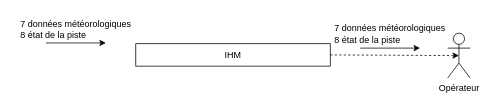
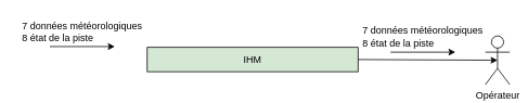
  <mxCell id="0" />
  <mxCell id="1" parent="0" />
  <mxCell id="2" value="&lt;div style=&quot;text-align: left;&quot;&gt;&lt;span style=&quot;background-color: transparent; color: light-dark(rgb(0, 0, 0), rgb(255, 255, 255));&quot;&gt;7 données météorologiques&lt;/span&gt;&lt;/div&gt;&lt;div style=&quot;text-align: left;&quot;&gt;8 état de la piste&lt;/div&gt;" style="text;html=1;align=center;verticalAlign=middle;whiteSpace=wrap;rounded=0;rotation=0;" parent="1" vertex="1"><mxGeometry x="440" y="27" width="160" height="36.82" as="geometry" /></mxCell>
  <mxCell id="3" value="" style="endArrow=classic;html=1;rounded=0;exitX=0.25;exitY=1;exitDx=0;exitDy=0;entryX=0.75;entryY=1;entryDx=0;entryDy=0;" parent="1" source="2" target="2" edge="1"><mxGeometry width="50" height="50" relative="1" as="geometry"><mxPoint x="420" y="263.82" as="sourcePoint" /><mxPoint x="470" y="213.82" as="targetPoint" /></mxGeometry></mxCell>
- <mxCell id="4" value="IHM" style="rounded=0;whiteSpace=wrap;html=1;" parent="1" vertex="1"><mxGeometry x="180" y="57.91" width="260" height="30" as="geometry" /></mxCell>
+ <mxCell id="4" value="IHM" style="rounded=0;whiteSpace=wrap;html=1;fillColor=#d5e8d4;" parent="1" vertex="1"><mxGeometry x="180" y="57.91" width="260" height="30" as="geometry" /></mxCell>
  <mxCell id="5" value="Opérateur" style="shape=umlActor;verticalLabelPosition=bottom;verticalAlign=top;html=1;outlineConnect=0;" parent="1" vertex="1"><mxGeometry x="597" y="43.82" width="30" height="60" as="geometry" /></mxCell>
- <mxCell id="6" value="" style="endArrow=classic;html=1;rounded=0;entryX=0.5;entryY=0.5;entryDx=0;entryDy=0;entryPerimeter=0;exitX=1;exitY=0.5;exitDx=0;exitDy=0;dashed=1;" parent="1" source="4" target="5" edge="1"><mxGeometry width="50" height="50" relative="1" as="geometry"><mxPoint x="330" y="216.5" as="sourcePoint" /><mxPoint x="402" y="216.5" as="targetPoint" /></mxGeometry></mxCell>
+ <mxCell id="6" value="" style="endArrow=classic;html=1;rounded=0;entryX=0.5;entryY=0.5;entryDx=0;entryDy=0;entryPerimeter=0;exitX=1;exitY=0.5;exitDx=0;exitDy=0;" parent="1" source="4" target="5" edge="1"><mxGeometry width="50" height="50" relative="1" as="geometry"><mxPoint x="330" y="216.5" as="sourcePoint" /><mxPoint x="402" y="216.5" as="targetPoint" /></mxGeometry></mxCell>
  <mxCell id="7" value="&lt;div style=&quot;text-align: left;&quot;&gt;&lt;span style=&quot;background-color: transparent; color: light-dark(rgb(0, 0, 0), rgb(255, 255, 255));&quot;&gt;7 données météorologiques&lt;/span&gt;&lt;/div&gt;&lt;div style=&quot;text-align: left;&quot;&gt;8 état de la piste&lt;/div&gt;" style="text;html=1;align=center;verticalAlign=middle;whiteSpace=wrap;rounded=0;rotation=0;" vertex="1" parent="1"><mxGeometry x="20" y="20.09" width="160" height="36.82" as="geometry" /></mxCell>
  <mxCell id="8" value="" style="endArrow=classic;html=1;rounded=0;exitX=0.25;exitY=1;exitDx=0;exitDy=0;entryX=0.75;entryY=1;entryDx=0;entryDy=0;" edge="1" parent="1" source="7" target="7"><mxGeometry width="50" height="50" relative="1" as="geometry"><mxPoint x="0" y="256.91" as="sourcePoint" /><mxPoint x="50" y="206.91" as="targetPoint" /></mxGeometry></mxCell>
